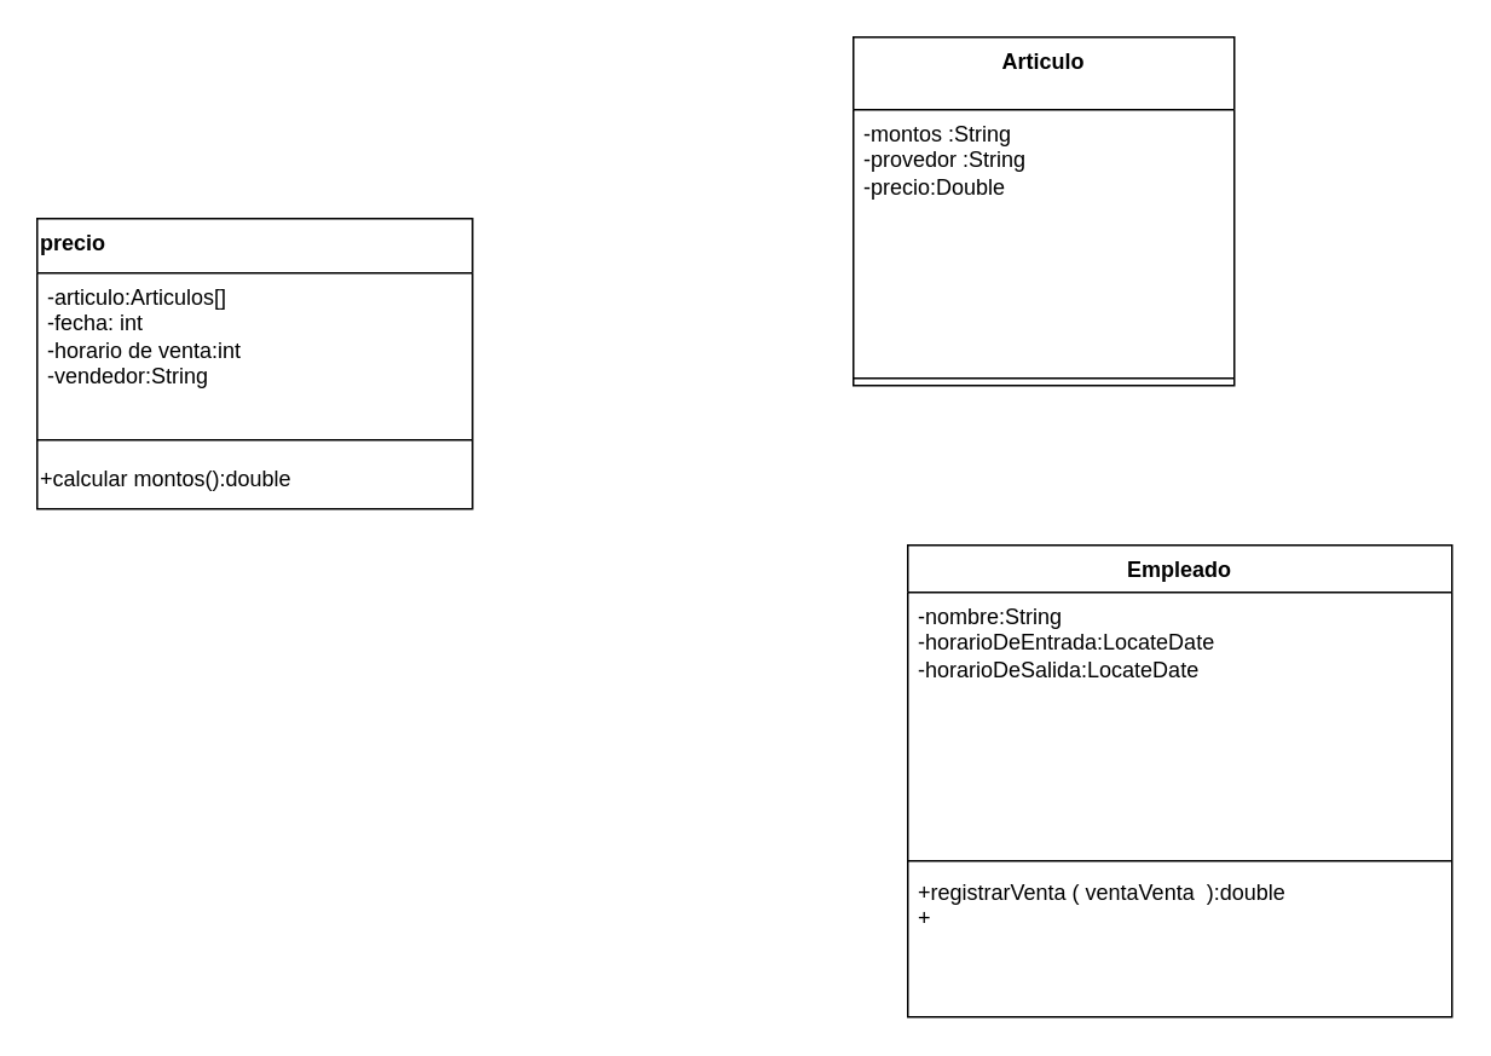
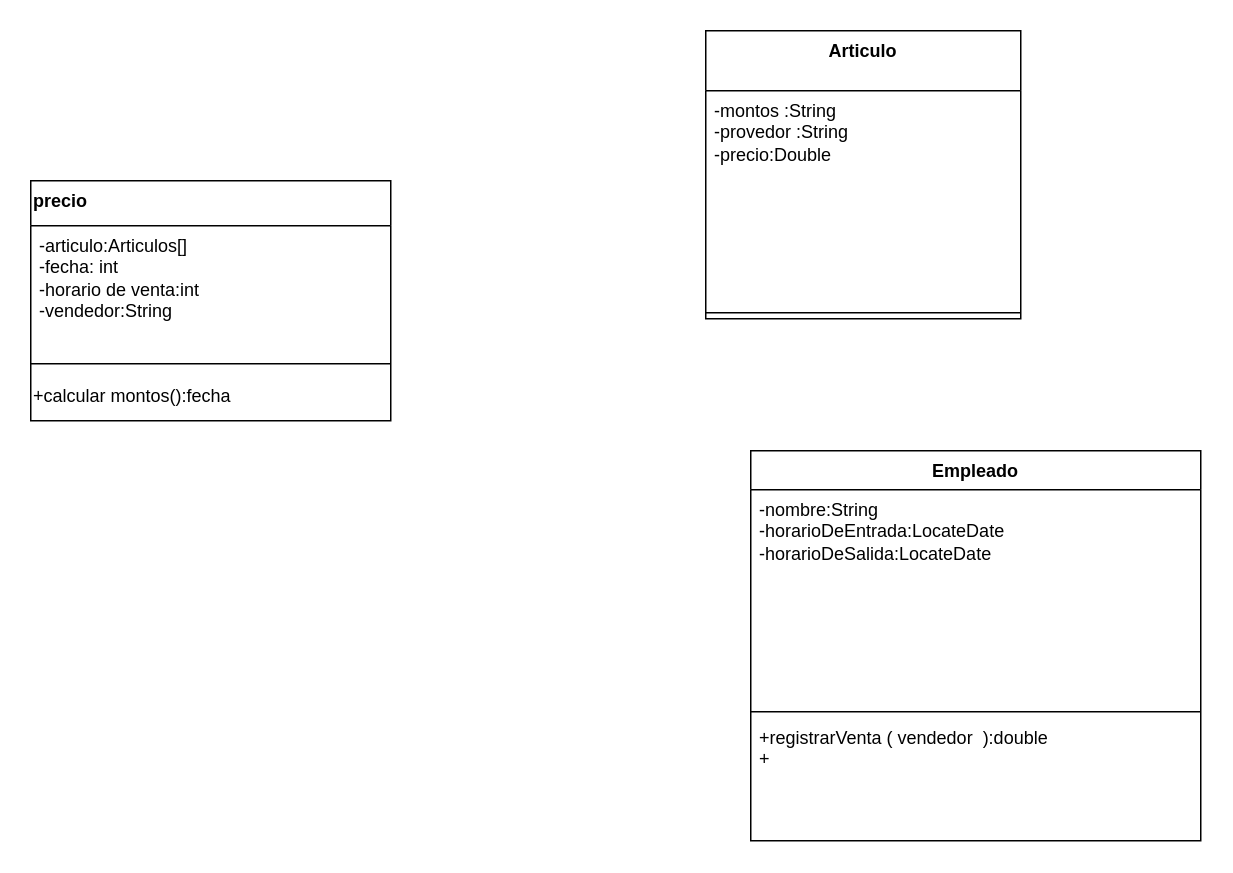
  <mxCell id="0" />
  <mxCell id="1" parent="0" />
  <mxCell id="2" value="precio" style="swimlane;fontStyle=1;align=left;verticalAlign=top;childLayout=stackLayout;horizontal=1;startSize=30;horizontalStack=0;resizeParent=1;resizeParentMax=0;resizeLast=0;collapsible=1;marginBottom=0;whiteSpace=wrap;html=1;" parent="1" vertex="1"><mxGeometry x="20" y="120" width="240" height="160" as="geometry" /></mxCell>
  <mxCell id="3" value="-articulo:Articulos[]&lt;br&gt;-fecha: int&lt;br&gt;-horario de venta:int&lt;br&gt;-vendedor:String" style="text;strokeColor=none;fillColor=none;align=left;verticalAlign=top;spacingLeft=4;spacingRight=4;overflow=hidden;rotatable=0;points=[[0,0.5],[1,0.5]];portConstraint=eastwest;whiteSpace=wrap;html=1;" parent="2" vertex="1"><mxGeometry y="30" width="240" height="84" as="geometry" /></mxCell>
  <mxCell id="4" value="" style="line;strokeWidth=1;fillColor=none;align=left;verticalAlign=middle;spacingTop=-1;spacingLeft=3;spacingRight=3;rotatable=0;labelPosition=right;points=[];portConstraint=eastwest;strokeColor=inherit;" parent="2" vertex="1"><mxGeometry y="114" width="240" height="16" as="geometry" /></mxCell>
- <mxCell id="5" value="+calcular montos():double" style="text;html=1;align=left;verticalAlign=top;resizable=0;points=[];autosize=1;strokeColor=none;fillColor=none;" parent="2" vertex="1"><mxGeometry y="130" width="240" height="30" as="geometry" /></mxCell>
+ <mxCell id="5" value="+calcular montos():fecha" style="text;html=1;align=left;verticalAlign=top;resizable=0;points=[];autosize=1;strokeColor=none;fillColor=none;" parent="2" vertex="1"><mxGeometry y="130" width="240" height="30" as="geometry" /></mxCell>
  <mxCell id="6" value="Articulo" style="swimlane;fontStyle=1;align=center;verticalAlign=top;childLayout=stackLayout;horizontal=1;startSize=40;horizontalStack=0;resizeParent=1;resizeParentMax=0;resizeLast=0;collapsible=1;marginBottom=0;whiteSpace=wrap;html=1;" parent="1" vertex="1"><mxGeometry x="470" y="20" width="210" height="192" as="geometry" /></mxCell>
  <mxCell id="7" value="-montos :String&lt;br&gt;-provedor :String&lt;br&gt;-precio:Double&amp;nbsp;" style="text;strokeColor=none;fillColor=none;align=left;verticalAlign=top;spacingLeft=4;spacingRight=4;overflow=hidden;rotatable=0;points=[[0,0.5],[1,0.5]];portConstraint=eastwest;whiteSpace=wrap;html=1;" parent="6" vertex="1"><mxGeometry y="40" width="210" height="144" as="geometry" /></mxCell>
  <mxCell id="8" value="" style="line;strokeWidth=1;fillColor=none;align=left;verticalAlign=middle;spacingTop=-1;spacingLeft=3;spacingRight=3;rotatable=0;labelPosition=right;points=[];portConstraint=eastwest;strokeColor=inherit;" parent="6" vertex="1"><mxGeometry y="184" width="210" height="8" as="geometry" /></mxCell>
  <mxCell id="9" value="Empleado" style="swimlane;fontStyle=1;align=center;verticalAlign=top;childLayout=stackLayout;horizontal=1;startSize=26;horizontalStack=0;resizeParent=1;resizeParentMax=0;resizeLast=0;collapsible=1;marginBottom=0;whiteSpace=wrap;html=1;" parent="1" vertex="1"><mxGeometry x="500" y="300" width="300" height="260" as="geometry" /></mxCell>
  <mxCell id="10" value="-nombre:String&lt;br&gt;-horarioDeEntrada:LocateDate&amp;nbsp;&lt;br&gt;-horarioDeSalida:LocateDate" style="text;strokeColor=none;fillColor=none;align=left;verticalAlign=top;spacingLeft=4;spacingRight=4;overflow=hidden;rotatable=0;points=[[0,0.5],[1,0.5]];portConstraint=eastwest;whiteSpace=wrap;html=1;" parent="9" vertex="1"><mxGeometry y="26" width="300" height="144" as="geometry" /></mxCell>
  <mxCell id="11" value="" style="line;strokeWidth=1;fillColor=none;align=left;verticalAlign=middle;spacingTop=-1;spacingLeft=3;spacingRight=3;rotatable=0;labelPosition=right;points=[];portConstraint=eastwest;strokeColor=inherit;" parent="9" vertex="1"><mxGeometry y="170" width="300" height="8" as="geometry" /></mxCell>
- <mxCell id="12" value="+registrarVenta ( ventaVenta&amp;nbsp; ):double&lt;br&gt;+&amp;nbsp;" style="text;strokeColor=none;fillColor=none;align=left;verticalAlign=top;spacingLeft=4;spacingRight=4;overflow=hidden;rotatable=0;points=[[0,0.5],[1,0.5]];portConstraint=eastwest;whiteSpace=wrap;html=1;" parent="9" vertex="1"><mxGeometry y="178" width="300" height="82" as="geometry" /></mxCell>
+ <mxCell id="12" value="+registrarVenta ( vendedor&amp;nbsp; ):double&lt;br&gt;+&amp;nbsp;" style="text;strokeColor=none;fillColor=none;align=left;verticalAlign=top;spacingLeft=4;spacingRight=4;overflow=hidden;rotatable=0;points=[[0,0.5],[1,0.5]];portConstraint=eastwest;whiteSpace=wrap;html=1;" parent="9" vertex="1"><mxGeometry y="178" width="300" height="82" as="geometry" /></mxCell>
